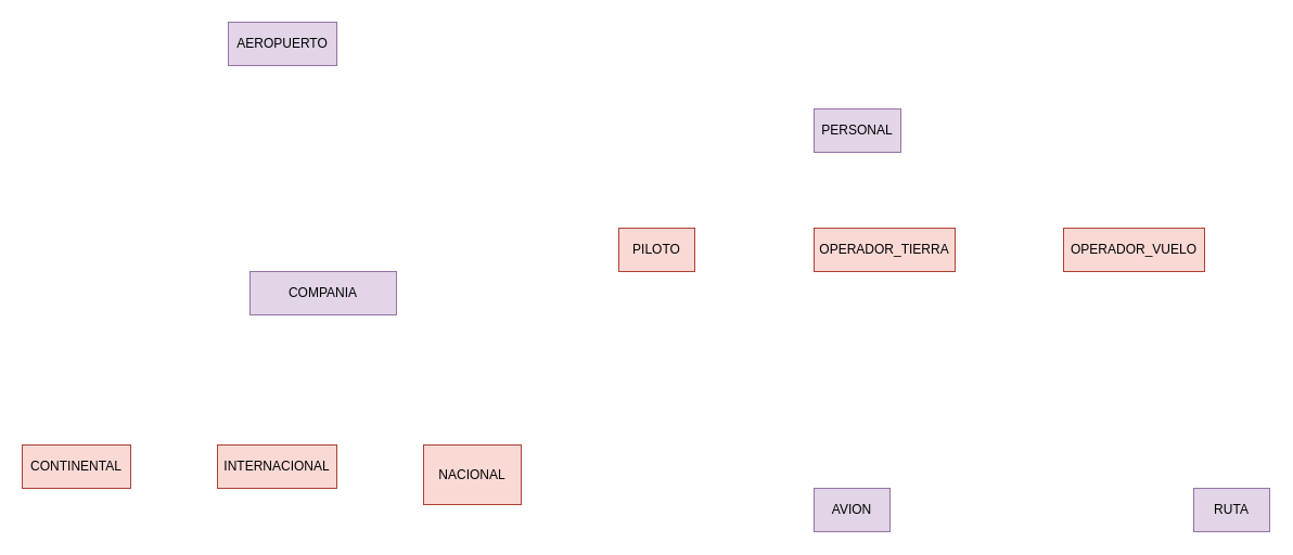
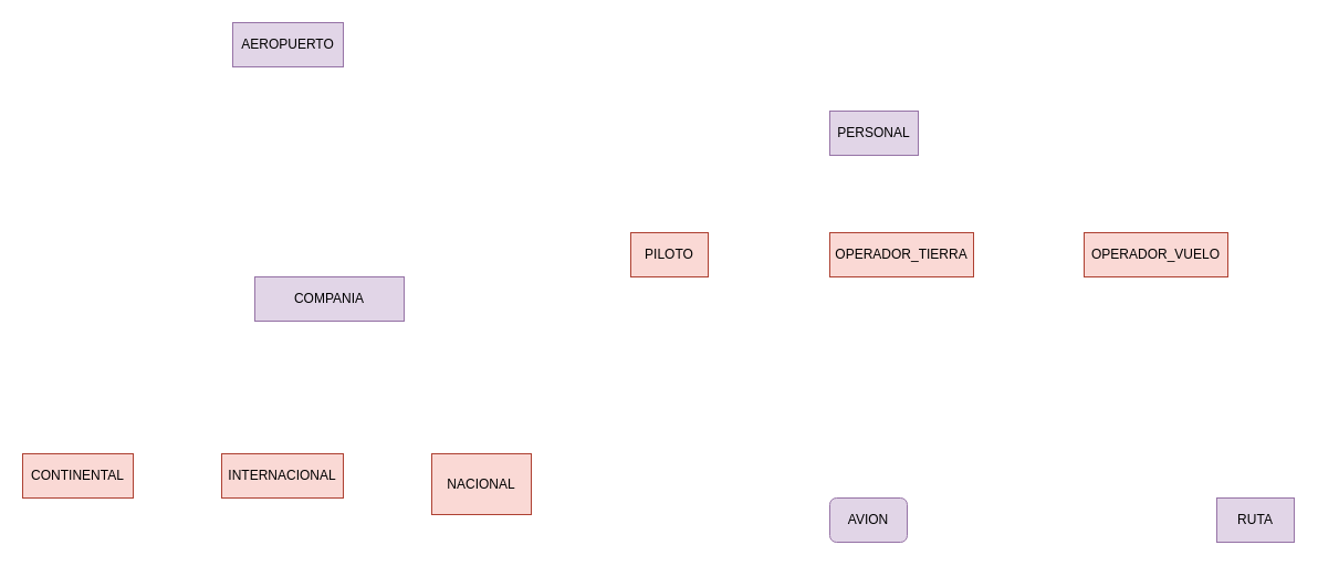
  <mxCell id="0" />
  <mxCell id="1" parent="0" />
  <mxCell id="2" value="AEROPUERTO" style="rounded=0;whiteSpace=wrap;html=1;fillColor=#e1d5e7;strokeColor=#9673a6;" vertex="1" parent="1"><mxGeometry x="210" y="20" width="100" height="40" as="geometry" /></mxCell>
  <mxCell id="3" value="COMPANIA" style="rounded=0;whiteSpace=wrap;html=1;fillColor=#e1d5e7;strokeColor=#9673a6;" vertex="1" parent="1"><mxGeometry x="230" y="250" width="135" height="40" as="geometry" /></mxCell>
- <mxCell id="4" value="AVION" style="rounded=0;whiteSpace=wrap;html=1;fillColor=#e1d5e7;strokeColor=#9673a6;" vertex="1" parent="1"><mxGeometry x="750" y="450" width="70" height="40" as="geometry" /></mxCell>
+ <mxCell id="4" value="AVION" style="whiteSpace=wrap;html=1;fillColor=#e1d5e7;strokeColor=#9673a6;rounded=1;" vertex="1" parent="1"><mxGeometry x="750" y="450" width="70" height="40" as="geometry" /></mxCell>
  <mxCell id="5" value="RUTA" style="rounded=0;whiteSpace=wrap;html=1;fillColor=#e1d5e7;strokeColor=#9673a6;" vertex="1" parent="1"><mxGeometry x="1100" y="450" width="70" height="40" as="geometry" /></mxCell>
  <mxCell id="6" value="PERSONAL" style="rounded=0;whiteSpace=wrap;html=1;fillColor=#e1d5e7;strokeColor=#9673a6;" vertex="1" parent="1"><mxGeometry x="750" y="100" width="80" height="40" as="geometry" /></mxCell>
  <mxCell id="7" value="NACIONAL" style="rounded=0;whiteSpace=wrap;html=1;fillColor=#fad9d5;strokeColor=#ae4132;" vertex="1" parent="1"><mxGeometry x="390" y="410" width="90" height="55" as="geometry" /></mxCell>
  <mxCell id="8" value="CONTINENTAL" style="rounded=0;whiteSpace=wrap;html=1;fillColor=#fad9d5;strokeColor=#ae4132;" vertex="1" parent="1"><mxGeometry x="20" y="410" width="100" height="40" as="geometry" /></mxCell>
  <mxCell id="9" value="INTERNACIONAL" style="rounded=0;whiteSpace=wrap;html=1;fillColor=#fad9d5;strokeColor=#ae4132;" vertex="1" parent="1"><mxGeometry x="200" y="410" width="110" height="40" as="geometry" /></mxCell>
  <mxCell id="10" value="OPERADOR_VUELO" style="rounded=0;whiteSpace=wrap;html=1;fillColor=#fad9d5;strokeColor=#ae4132;" vertex="1" parent="1"><mxGeometry x="980" y="210" width="130" height="40" as="geometry" /></mxCell>
  <mxCell id="11" value="OPERADOR_TIERRA" style="rounded=0;whiteSpace=wrap;html=1;fillColor=#fad9d5;strokeColor=#ae4132;" vertex="1" parent="1"><mxGeometry x="750" y="210" width="130" height="40" as="geometry" /></mxCell>
  <mxCell id="12" value="PILOTO" style="rounded=0;whiteSpace=wrap;html=1;fillColor=#fad9d5;strokeColor=#ae4132;" vertex="1" parent="1"><mxGeometry x="570" y="210" width="70" height="40" as="geometry" /></mxCell>
